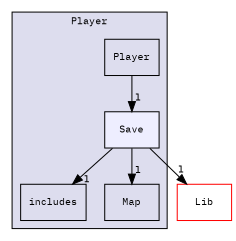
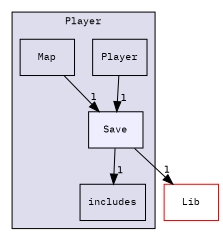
  digraph {
    compound=true
    fontname="IBM Plex Mono"
    node [fontname="IBM Plex Mono" fontsize=10 shape=box]
    edge [fontname="IBM Plex Mono" headlabel=1 labeldistance=1.5 labelfontname=Helvetica labelfontsize=10]
    n1 [label=includes]
    n2 [label=Player]
    n3 [label=Map]
    n4 [fillcolor="#eeeeff" label=Save pencolor=black style=filled]
    n5 [color=red fillcolor=white label=Lib style=filled]
    subgraph cluster_1 {
      bgcolor="#ddddee"
      fontsize=10
      label=Player
      pencolor=black
      n1
      n2
      n3
      n4
    }
    n2 -> n4
    n4 -> n1
-   n4 -> n3
+   n3 -> n4
    n4 -> n5
  }
